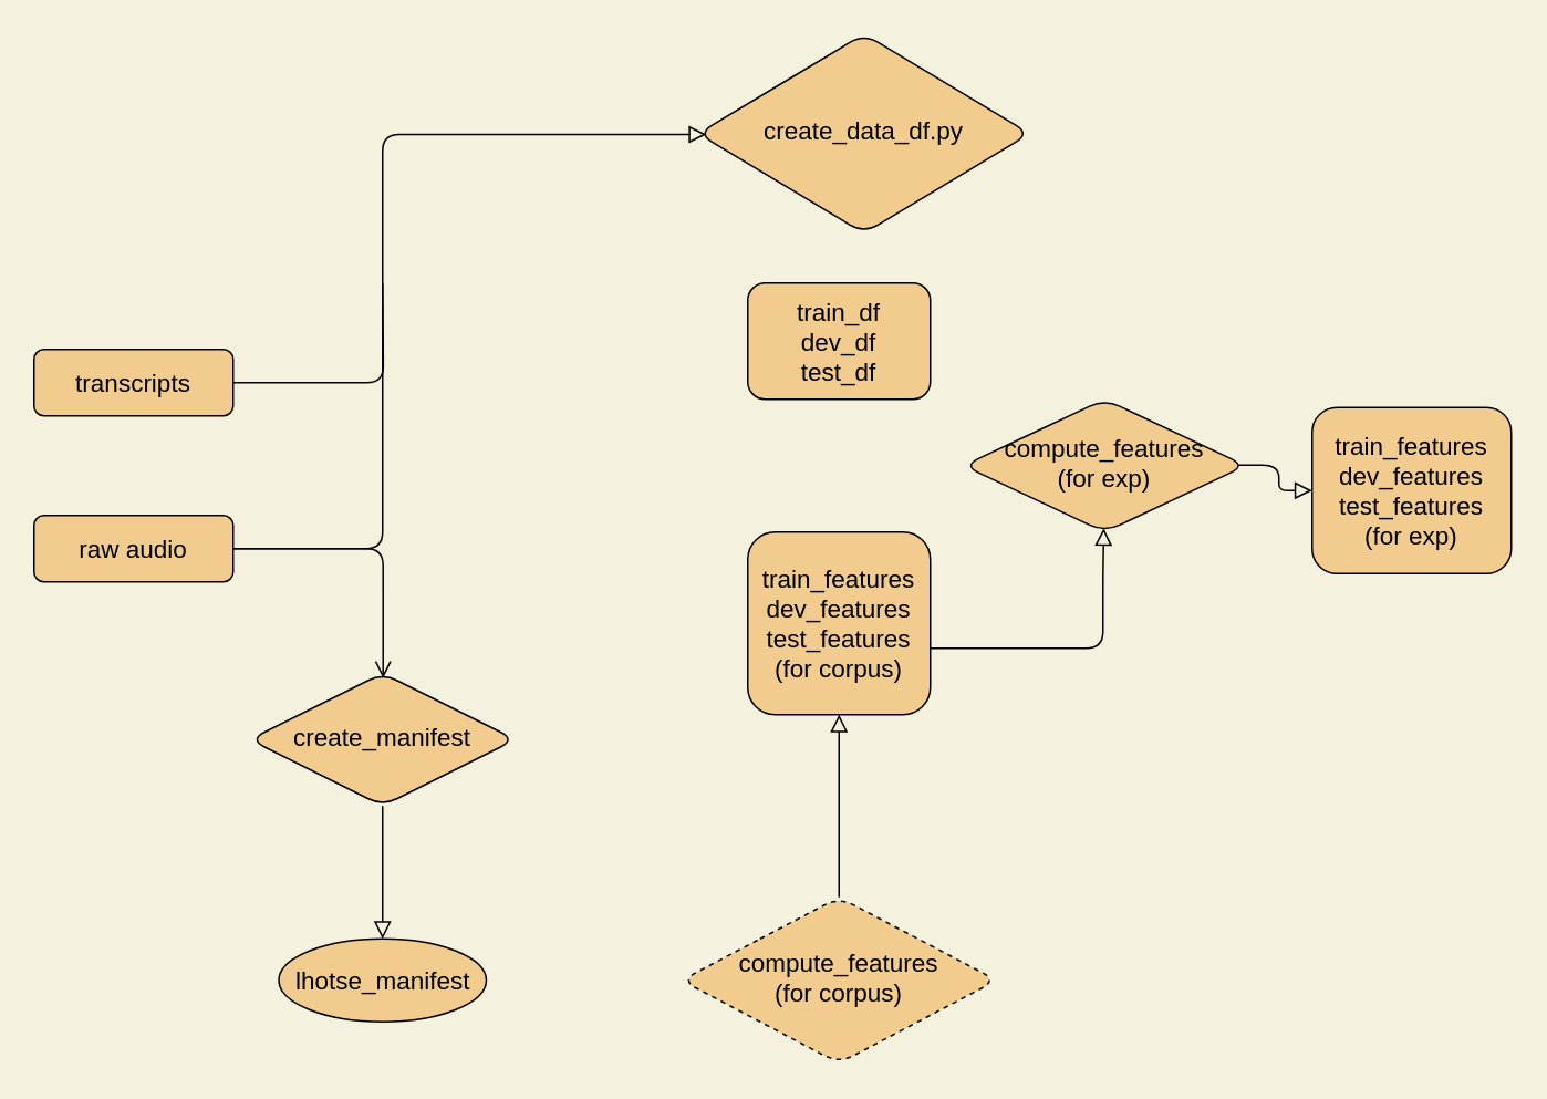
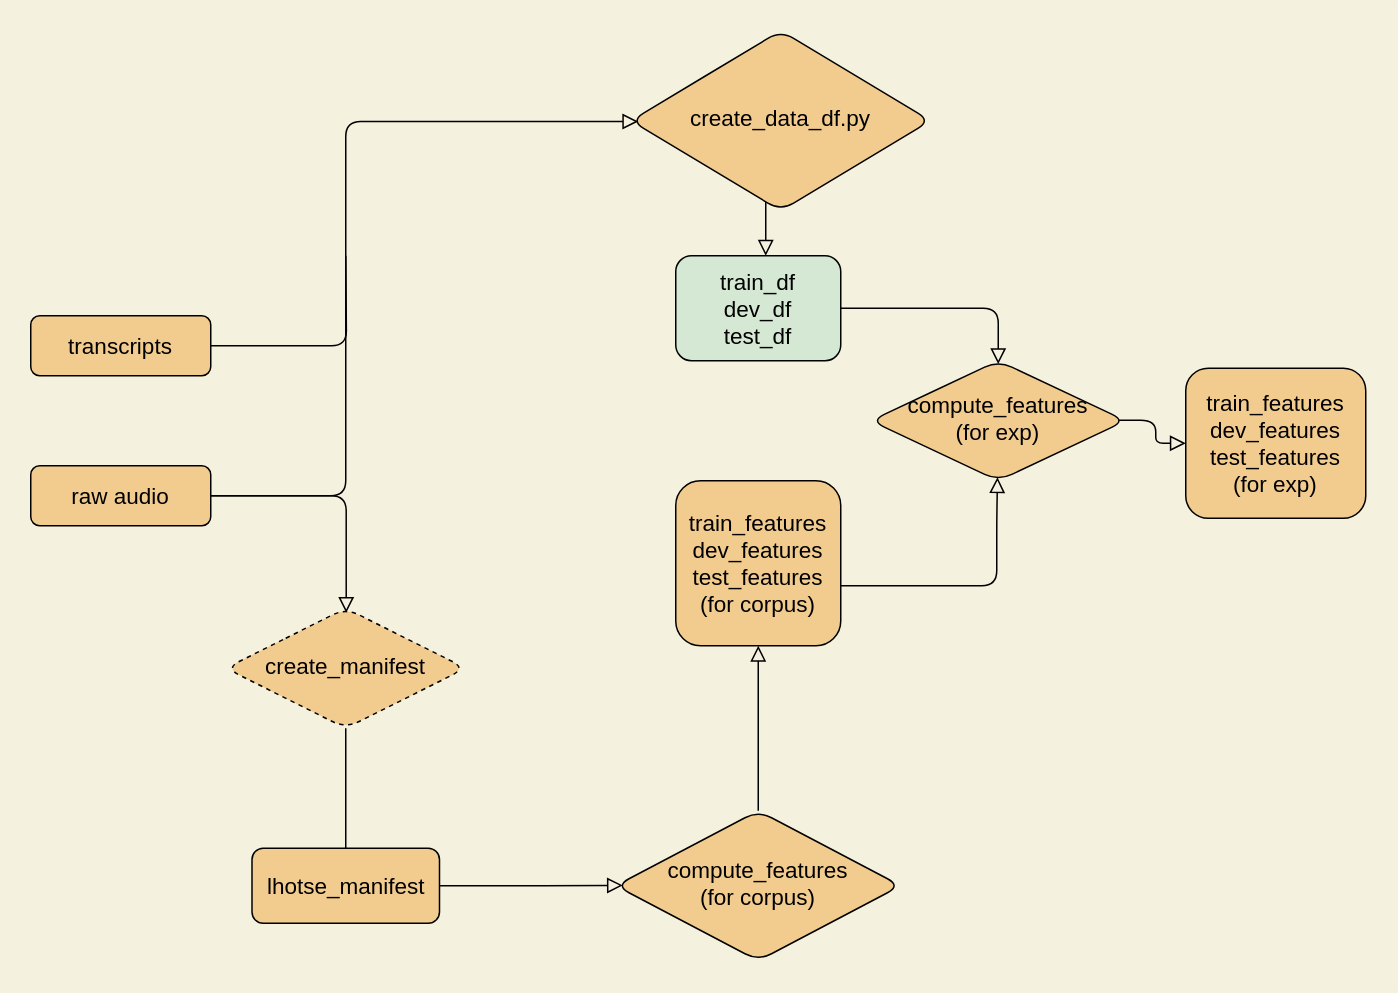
  <mxCell id="0" />
  <mxCell id="1" parent="0" />
  <mxCell id="2" value="" style="html=1;jettySize=auto;orthogonalLoop=1;fontSize=15;endArrow=block;endFill=0;endSize=8;strokeWidth=1;shadow=0;labelBackgroundColor=none;edgeStyle=orthogonalEdgeStyle;entryX=0.025;entryY=0.504;entryDx=0;entryDy=0;entryPerimeter=0;strokeColor=#000000;fontColor=#000000;labelBorderColor=#000000;" parent="1" source="4" target="6" edge="1"><mxGeometry relative="1" as="geometry"><Array as="points"><mxPoint x="230" y="330" /><mxPoint x="230" y="80" /></Array></mxGeometry></mxCell>
- <mxCell id="3" style="edgeStyle=orthogonalEdgeStyle;rounded=1;orthogonalLoop=1;jettySize=auto;html=1;exitX=1;exitY=0.5;exitDx=0;exitDy=0;entryX=0.502;entryY=0.038;entryDx=0;entryDy=0;startArrow=none;startFill=0;endArrow=open;endFill=0;startSize=8;endSize=8;entryPerimeter=0;labelBackgroundColor=#F4F1DE;strokeColor=#000000;fontColor=#000000;labelBorderColor=#000000;fontSize=15;" edge="1" parent="1" source="4" target="16"><mxGeometry relative="1" as="geometry" /></mxCell>
+ <mxCell id="3" style="edgeStyle=orthogonalEdgeStyle;rounded=1;orthogonalLoop=1;jettySize=auto;html=1;exitX=1;exitY=0.5;exitDx=0;exitDy=0;entryX=0.502;entryY=0.038;entryDx=0;entryDy=0;startArrow=none;startFill=0;endArrow=block;endFill=0;startSize=8;endSize=8;entryPerimeter=0;labelBackgroundColor=#F4F1DE;strokeColor=#000000;fontColor=#000000;labelBorderColor=#000000;fontSize=15;" edge="1" parent="1" source="4" target="16"><mxGeometry relative="1" as="geometry" /></mxCell>
  <mxCell id="4" value="raw audio" style="whiteSpace=wrap;html=1;fontSize=15;glass=0;strokeWidth=1;shadow=0;rounded=1;fillColor=#F2CC8F;strokeColor=#000000;fontColor=#000000;" parent="1" vertex="1"><mxGeometry x="20" y="310" width="120" height="40" as="geometry" /></mxCell>
+ <mxCell id="5" value="" style="edgeStyle=orthogonalEdgeStyle;html=1;jettySize=auto;orthogonalLoop=1;fontSize=15;endArrow=block;endFill=0;endSize=8;strokeWidth=1;shadow=0;labelBackgroundColor=none;exitX=0.971;exitY=0.502;exitDx=0;exitDy=0;exitPerimeter=0;strokeColor=#000000;fontColor=#000000;labelBorderColor=#000000;" parent="1" source="6" target="8" edge="1"><mxGeometry y="10" relative="1" as="geometry"><mxPoint as="offset" /><Array as="points"><mxPoint x="510" y="80" /></Array></mxGeometry></mxCell>
  <mxCell id="6" value="&lt;div style=&quot;font-size: 15px;&quot;&gt;create_data_df.py&lt;/div&gt;" style="rhombus;whiteSpace=wrap;html=1;shadow=0;fontFamily=Helvetica;fontSize=15;align=center;strokeWidth=1;spacing=6;spacingTop=-4;rounded=1;fillColor=#F2CC8F;strokeColor=#000000;fontColor=#000000;" parent="1" vertex="1"><mxGeometry x="420" y="20" width="200" height="120" as="geometry" /></mxCell>
- <mxCell id="8" value="&lt;div style=&quot;font-size: 15px;&quot;&gt;train_df&lt;/div&gt;&lt;div style=&quot;font-size: 15px;&quot;&gt;dev_df&lt;/div&gt;&lt;div style=&quot;font-size: 15px;&quot;&gt;test_df&lt;/div&gt;" style="whiteSpace=wrap;html=1;fontSize=15;glass=0;strokeWidth=1;shadow=0;rounded=1;fillColor=#F2CC8F;strokeColor=#000000;fontColor=#000000;" parent="1" vertex="1"><mxGeometry x="450" y="170" width="110" height="70" as="geometry" /></mxCell>
+ <mxCell id="7" style="edgeStyle=orthogonalEdgeStyle;orthogonalLoop=1;jettySize=auto;html=1;entryX=0.5;entryY=0.028;entryDx=0;entryDy=0;endArrow=block;endFill=0;endSize=8;entryPerimeter=0;labelBackgroundColor=#F4F1DE;strokeColor=#000000;fontColor=#000000;labelBorderColor=#000000;fontSize=15;" edge="1" parent="1" source="8" target="12"><mxGeometry relative="1" as="geometry"><Array as="points"><mxPoint x="665" y="205" /></Array></mxGeometry></mxCell>
+ <mxCell id="8" value="&lt;div style=&quot;font-size: 15px;&quot;&gt;train_df&lt;/div&gt;&lt;div style=&quot;font-size: 15px;&quot;&gt;dev_df&lt;/div&gt;&lt;div style=&quot;font-size: 15px;&quot;&gt;test_df&lt;/div&gt;" style="whiteSpace=wrap;html=1;fontSize=15;glass=0;strokeWidth=1;shadow=0;rounded=1;fillColor=#d5e8d4;strokeColor=#000000;fontColor=#000000;" parent="1" vertex="1"><mxGeometry x="450" y="170" width="110" height="70" as="geometry" /></mxCell>
  <mxCell id="9" style="edgeStyle=orthogonalEdgeStyle;orthogonalLoop=1;jettySize=auto;html=1;exitX=1;exitY=0.5;exitDx=0;exitDy=0;startArrow=none;startFill=0;endArrow=none;endFill=0;labelBackgroundColor=#F4F1DE;strokeColor=#000000;fontColor=#000000;labelBorderColor=#000000;fontSize=15;" edge="1" parent="1" source="10"><mxGeometry relative="1" as="geometry"><mxPoint x="230" y="170" as="targetPoint" /></mxGeometry></mxCell>
  <mxCell id="10" value="transcripts" style="whiteSpace=wrap;html=1;fontSize=15;glass=0;strokeWidth=1;shadow=0;rounded=1;fillColor=#F2CC8F;strokeColor=#000000;fontColor=#000000;" vertex="1" parent="1"><mxGeometry x="20" y="210" width="120" height="40" as="geometry" /></mxCell>
  <mxCell id="11" style="edgeStyle=orthogonalEdgeStyle;orthogonalLoop=1;jettySize=auto;html=1;exitX=0.974;exitY=0.496;exitDx=0;exitDy=0;entryX=0;entryY=0.5;entryDx=0;entryDy=0;startArrow=none;startFill=0;endArrow=block;endFill=0;endSize=8;exitPerimeter=0;labelBackgroundColor=#F4F1DE;strokeColor=#000000;fontColor=#000000;labelBorderColor=#000000;fontSize=15;" edge="1" parent="1" source="12" target="21"><mxGeometry relative="1" as="geometry" /></mxCell>
  <mxCell id="12" value="&lt;div style=&quot;font-size: 15px;&quot;&gt;compute_features&lt;/div&gt;&lt;div style=&quot;font-size: 15px;&quot;&gt;(for exp)&lt;br style=&quot;font-size: 15px;&quot;&gt;&lt;/div&gt;" style="rhombus;whiteSpace=wrap;html=1;shadow=0;fontFamily=Helvetica;fontSize=15;align=center;strokeWidth=1;spacing=6;spacingTop=-4;rounded=1;fillColor=#F2CC8F;strokeColor=#000000;fontColor=#000000;arcSize=20;" vertex="1" parent="1"><mxGeometry x="580" y="240" width="170" height="80" as="geometry" /></mxCell>
- <mxCell id="14" value="lhotse_manifest" style="ellipse;whiteSpace=wrap;html=1;fontSize=15;glass=0;strokeWidth=1;shadow=0;fillColor=#F2CC8F;strokeColor=#000000;fontColor=#000000;" vertex="1" parent="1"><mxGeometry x="167.5" y="565" width="125" height="50" as="geometry" /></mxCell>
- <mxCell id="15" style="edgeStyle=orthogonalEdgeStyle;orthogonalLoop=1;jettySize=auto;html=1;startArrow=none;startFill=0;endArrow=block;endFill=0;endSize=8;labelBackgroundColor=#F4F1DE;strokeColor=#000000;fontColor=#000000;labelBorderColor=#000000;fontSize=15;" edge="1" parent="1" source="16" target="14"><mxGeometry relative="1" as="geometry" /></mxCell>
- <mxCell id="16" value="&lt;div style=&quot;font-size: 15px;&quot;&gt;create_manifest&lt;/div&gt;" style="rhombus;whiteSpace=wrap;html=1;shadow=0;fontFamily=Helvetica;fontSize=15;align=center;strokeWidth=1;spacing=6;spacingTop=-4;rounded=1;fillColor=#F2CC8F;strokeColor=#000000;fontColor=#000000;" vertex="1" parent="1"><mxGeometry x="150" y="405" width="160" height="80" as="geometry" /></mxCell>
+ <mxCell id="13" style="edgeStyle=orthogonalEdgeStyle;orthogonalLoop=1;jettySize=auto;html=1;startArrow=none;startFill=0;endArrow=block;endFill=0;entryX=0.025;entryY=0.498;entryDx=0;entryDy=0;endSize=8;entryPerimeter=0;labelBackgroundColor=#F4F1DE;strokeColor=#000000;fontColor=#000000;labelBorderColor=#000000;fontSize=15;" edge="1" parent="1" source="14" target="18"><mxGeometry relative="1" as="geometry"><mxPoint x="550" y="470" as="targetPoint" /></mxGeometry></mxCell>
+ <mxCell id="14" value="lhotse_manifest" style="whiteSpace=wrap;html=1;fontSize=15;glass=0;strokeWidth=1;shadow=0;rounded=1;fillColor=#F2CC8F;strokeColor=#000000;fontColor=#000000;" vertex="1" parent="1"><mxGeometry x="167.5" y="565" width="125" height="50" as="geometry" /></mxCell>
+ <mxCell id="15" style="edgeStyle=orthogonalEdgeStyle;orthogonalLoop=1;jettySize=auto;html=1;startArrow=none;startFill=0;endArrow=none;endFill=0;endSize=8;labelBackgroundColor=#F4F1DE;strokeColor=#000000;fontColor=#000000;labelBorderColor=#000000;fontSize=15;" edge="1" parent="1" source="16" target="14"><mxGeometry relative="1" as="geometry" /></mxCell>
+ <mxCell id="16" value="&lt;div style=&quot;font-size: 15px;&quot;&gt;create_manifest&lt;/div&gt;" style="rhombus;whiteSpace=wrap;html=1;shadow=0;fontFamily=Helvetica;fontSize=15;align=center;strokeWidth=1;spacing=6;spacingTop=-4;rounded=1;fillColor=#F2CC8F;strokeColor=#000000;fontColor=#000000;dashed=1;" vertex="1" parent="1"><mxGeometry x="150" y="405" width="160" height="80" as="geometry" /></mxCell>
  <mxCell id="17" style="edgeStyle=orthogonalEdgeStyle;orthogonalLoop=1;jettySize=auto;html=1;startArrow=none;startFill=0;endArrow=block;endFill=0;entryX=0.5;entryY=1;entryDx=0;entryDy=0;endSize=8;labelBackgroundColor=#F4F1DE;strokeColor=#000000;fontColor=#000000;labelBorderColor=#000000;fontSize=15;" edge="1" parent="1" source="18" target="20"><mxGeometry relative="1" as="geometry"><mxPoint x="640" y="350" as="targetPoint" /></mxGeometry></mxCell>
- <mxCell id="18" value="&lt;div style=&quot;font-size: 15px;&quot;&gt;compute_features&lt;/div&gt;&lt;div style=&quot;font-size: 15px;&quot;&gt;(for corpus)&lt;br style=&quot;font-size: 15px;&quot;&gt;&lt;/div&gt;" style="rhombus;whiteSpace=wrap;html=1;shadow=0;fontFamily=Helvetica;fontSize=15;align=center;strokeWidth=1;spacing=6;spacingTop=-4;rounded=1;fillColor=#F2CC8F;strokeColor=#000000;fontColor=#000000;dashed=1;" vertex="1" parent="1"><mxGeometry x="410" y="540" width="190" height="100" as="geometry" /></mxCell>
+ <mxCell id="18" value="&lt;div style=&quot;font-size: 15px;&quot;&gt;compute_features&lt;/div&gt;&lt;div style=&quot;font-size: 15px;&quot;&gt;(for corpus)&lt;br style=&quot;font-size: 15px;&quot;&gt;&lt;/div&gt;" style="rhombus;whiteSpace=wrap;html=1;shadow=0;fontFamily=Helvetica;fontSize=15;align=center;strokeWidth=1;spacing=6;spacingTop=-4;rounded=1;fillColor=#F2CC8F;strokeColor=#000000;fontColor=#000000;" vertex="1" parent="1"><mxGeometry x="410" y="540" width="190" height="100" as="geometry" /></mxCell>
  <mxCell id="19" style="edgeStyle=orthogonalEdgeStyle;orthogonalLoop=1;jettySize=auto;html=1;entryX=0.497;entryY=0.971;entryDx=0;entryDy=0;startArrow=none;startFill=0;endArrow=block;endFill=0;endSize=8;entryPerimeter=0;labelBackgroundColor=#F4F1DE;strokeColor=#000000;fontColor=#000000;labelBorderColor=#000000;fontSize=15;" edge="1" parent="1" source="20" target="12"><mxGeometry relative="1" as="geometry"><Array as="points"><mxPoint x="664" y="390" /><mxPoint x="664" y="347" /></Array></mxGeometry></mxCell>
  <mxCell id="20" value="&lt;div style=&quot;font-size: 15px;&quot;&gt;train_features&lt;/div&gt;&lt;div style=&quot;font-size: 15px;&quot;&gt;dev_features&lt;/div&gt;&lt;div style=&quot;font-size: 15px;&quot;&gt;test_features&lt;/div&gt;&lt;div style=&quot;font-size: 15px;&quot;&gt;(for corpus)&lt;br style=&quot;font-size: 15px;&quot;&gt;&lt;/div&gt;" style="whiteSpace=wrap;html=1;fontSize=15;glass=0;strokeWidth=1;shadow=0;rounded=1;fillColor=#F2CC8F;strokeColor=#000000;fontColor=#000000;" vertex="1" parent="1"><mxGeometry x="450" y="320" width="110" height="110" as="geometry" /></mxCell>
  <mxCell id="21" value="&lt;div style=&quot;font-size: 15px;&quot;&gt;train_features&lt;/div&gt;&lt;div style=&quot;font-size: 15px;&quot;&gt;dev_features&lt;/div&gt;&lt;div style=&quot;font-size: 15px;&quot;&gt;test_features&lt;/div&gt;&lt;div style=&quot;font-size: 15px;&quot;&gt;(for exp)&lt;br style=&quot;font-size: 15px;&quot;&gt;&lt;/div&gt;" style="whiteSpace=wrap;html=1;fontSize=15;glass=0;strokeWidth=1;shadow=0;rounded=1;fillColor=#F2CC8F;strokeColor=#000000;fontColor=#000000;labelBorderColor=none;" vertex="1" parent="1"><mxGeometry x="790" y="245" width="120" height="100" as="geometry" /></mxCell>
